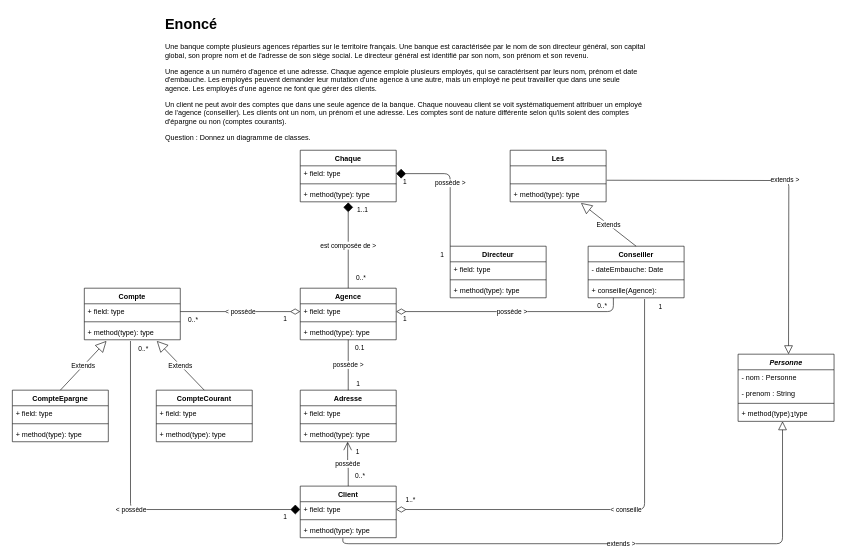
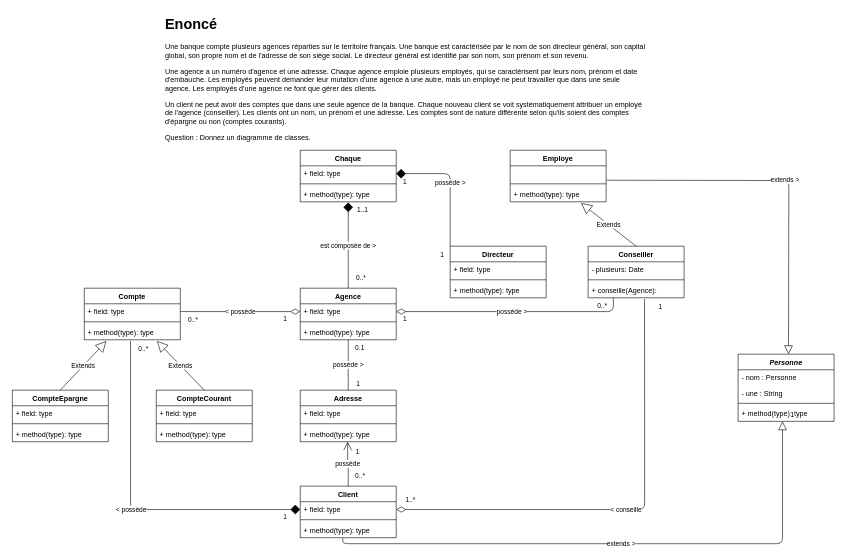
  <mxCell id="0" />
  <mxCell id="1" parent="0" />
  <mxCell id="2" value="&lt;h1&gt;Enoncé&lt;/h1&gt;&lt;p&gt;Une banque compte plusieurs agences réparties sur le territoire français. Une banque est caractérisée par le nom de son directeur général, son capital global, son propre nom et de l'adresse de son siège social. Le directeur général est identifié par son nom, son prénom et son revenu.&lt;/p&gt;&lt;p&gt;Une agence a un numéro d'agence et une adresse. Chaque agence emploie plusieurs employés, qui se caractérisent par leurs nom, prénom et date d'embauche. Les employés peuvent demander leur mutation d'une agence à une autre, mais un employé ne peut travailler que dans une seule agence. Les employés d'une agence ne font que gérer des clients.&lt;br&gt;&lt;/p&gt;&lt;p&gt;Un client ne peut avoir des comptes que dans une seule agence de la banque. Chaque nouveau client se voit systématiquement attribuer un employé de l'agence (conseiller). Les clients ont un nom, un prénom et une adresse. Les comptes sont de nature différente selon qu'ils soient des comptes d'épargne ou non (comptes courants).&lt;/p&gt;&lt;p&gt;Question : Donnez un diagramme de classes.&lt;/p&gt;" style="text;html=1;strokeColor=none;fillColor=none;spacing=5;spacingTop=-20;whiteSpace=wrap;overflow=hidden;rounded=0;" vertex="1" parent="1"><mxGeometry x="270" y="20" width="810" height="220" as="geometry" /></mxCell>
  <mxCell id="3" value="Chaque" style="swimlane;fontStyle=1;align=center;verticalAlign=top;childLayout=stackLayout;horizontal=1;startSize=26;horizontalStack=0;resizeParent=1;resizeParentMax=0;resizeLast=0;collapsible=1;marginBottom=0;" vertex="1" parent="1"><mxGeometry x="500" y="250" width="160" height="86" as="geometry" /></mxCell>
  <mxCell id="4" value="+ field: type" style="text;strokeColor=none;fillColor=none;align=left;verticalAlign=top;spacingLeft=4;spacingRight=4;overflow=hidden;rotatable=0;points=[[0,0.5],[1,0.5]];portConstraint=eastwest;" vertex="1" parent="3"><mxGeometry y="26" width="160" height="26" as="geometry" /></mxCell>
  <mxCell id="5" value="" style="line;strokeWidth=1;fillColor=none;align=left;verticalAlign=middle;spacingTop=-1;spacingLeft=3;spacingRight=3;rotatable=0;labelPosition=right;points=[];portConstraint=eastwest;" vertex="1" parent="3"><mxGeometry y="52" width="160" height="8" as="geometry" /></mxCell>
  <mxCell id="6" value="+ method(type): type" style="text;strokeColor=none;fillColor=none;align=left;verticalAlign=top;spacingLeft=4;spacingRight=4;overflow=hidden;rotatable=0;points=[[0,0.5],[1,0.5]];portConstraint=eastwest;" vertex="1" parent="3"><mxGeometry y="60" width="160" height="26" as="geometry" /></mxCell>
  <mxCell id="7" value="Agence" style="swimlane;fontStyle=1;align=center;verticalAlign=top;childLayout=stackLayout;horizontal=1;startSize=26;horizontalStack=0;resizeParent=1;resizeParentMax=0;resizeLast=0;collapsible=1;marginBottom=0;" vertex="1" parent="1"><mxGeometry x="500" y="480" width="160" height="86" as="geometry" /></mxCell>
  <mxCell id="8" value="+ field: type" style="text;strokeColor=none;fillColor=none;align=left;verticalAlign=top;spacingLeft=4;spacingRight=4;overflow=hidden;rotatable=0;points=[[0,0.5],[1,0.5]];portConstraint=eastwest;" vertex="1" parent="7"><mxGeometry y="26" width="160" height="26" as="geometry" /></mxCell>
  <mxCell id="9" value="" style="line;strokeWidth=1;fillColor=none;align=left;verticalAlign=middle;spacingTop=-1;spacingLeft=3;spacingRight=3;rotatable=0;labelPosition=right;points=[];portConstraint=eastwest;" vertex="1" parent="7"><mxGeometry y="52" width="160" height="8" as="geometry" /></mxCell>
  <mxCell id="10" value="+ method(type): type" style="text;strokeColor=none;fillColor=none;align=left;verticalAlign=top;spacingLeft=4;spacingRight=4;overflow=hidden;rotatable=0;points=[[0,0.5],[1,0.5]];portConstraint=eastwest;" vertex="1" parent="7"><mxGeometry y="60" width="160" height="26" as="geometry" /></mxCell>
  <mxCell id="11" value="Directeur" style="swimlane;fontStyle=1;align=center;verticalAlign=top;childLayout=stackLayout;horizontal=1;startSize=26;horizontalStack=0;resizeParent=1;resizeParentMax=0;resizeLast=0;collapsible=1;marginBottom=0;" vertex="1" parent="1"><mxGeometry x="750" y="410" width="160" height="86" as="geometry" /></mxCell>
  <mxCell id="12" value="+ field: type" style="text;strokeColor=none;fillColor=none;align=left;verticalAlign=top;spacingLeft=4;spacingRight=4;overflow=hidden;rotatable=0;points=[[0,0.5],[1,0.5]];portConstraint=eastwest;" vertex="1" parent="11"><mxGeometry y="26" width="160" height="26" as="geometry" /></mxCell>
  <mxCell id="13" value="" style="line;strokeWidth=1;fillColor=none;align=left;verticalAlign=middle;spacingTop=-1;spacingLeft=3;spacingRight=3;rotatable=0;labelPosition=right;points=[];portConstraint=eastwest;" vertex="1" parent="11"><mxGeometry y="52" width="160" height="8" as="geometry" /></mxCell>
  <mxCell id="14" value="+ method(type): type" style="text;strokeColor=none;fillColor=none;align=left;verticalAlign=top;spacingLeft=4;spacingRight=4;overflow=hidden;rotatable=0;points=[[0,0.5],[1,0.5]];portConstraint=eastwest;" vertex="1" parent="11"><mxGeometry y="60" width="160" height="26" as="geometry" /></mxCell>
  <mxCell id="15" value="Adresse" style="swimlane;fontStyle=1;align=center;verticalAlign=top;childLayout=stackLayout;horizontal=1;startSize=26;horizontalStack=0;resizeParent=1;resizeParentMax=0;resizeLast=0;collapsible=1;marginBottom=0;" vertex="1" parent="1"><mxGeometry x="500" y="650" width="160" height="86" as="geometry" /></mxCell>
  <mxCell id="16" value="+ field: type" style="text;strokeColor=none;fillColor=none;align=left;verticalAlign=top;spacingLeft=4;spacingRight=4;overflow=hidden;rotatable=0;points=[[0,0.5],[1,0.5]];portConstraint=eastwest;" vertex="1" parent="15"><mxGeometry y="26" width="160" height="26" as="geometry" /></mxCell>
  <mxCell id="17" value="" style="line;strokeWidth=1;fillColor=none;align=left;verticalAlign=middle;spacingTop=-1;spacingLeft=3;spacingRight=3;rotatable=0;labelPosition=right;points=[];portConstraint=eastwest;" vertex="1" parent="15"><mxGeometry y="52" width="160" height="8" as="geometry" /></mxCell>
  <mxCell id="18" value="+ method(type): type" style="text;strokeColor=none;fillColor=none;align=left;verticalAlign=top;spacingLeft=4;spacingRight=4;overflow=hidden;rotatable=0;points=[[0,0.5],[1,0.5]];portConstraint=eastwest;" vertex="1" parent="15"><mxGeometry y="60" width="160" height="26" as="geometry" /></mxCell>
  <mxCell id="19" value="Compte" style="swimlane;fontStyle=1;align=center;verticalAlign=top;childLayout=stackLayout;horizontal=1;startSize=26;horizontalStack=0;resizeParent=1;resizeParentMax=0;resizeLast=0;collapsible=1;marginBottom=0;" vertex="1" parent="1"><mxGeometry x="140" y="480" width="160" height="86" as="geometry" /></mxCell>
  <mxCell id="20" value="+ field: type" style="text;strokeColor=none;fillColor=none;align=left;verticalAlign=top;spacingLeft=4;spacingRight=4;overflow=hidden;rotatable=0;points=[[0,0.5],[1,0.5]];portConstraint=eastwest;" vertex="1" parent="19"><mxGeometry y="26" width="160" height="26" as="geometry" /></mxCell>
  <mxCell id="21" value="" style="line;strokeWidth=1;fillColor=none;align=left;verticalAlign=middle;spacingTop=-1;spacingLeft=3;spacingRight=3;rotatable=0;labelPosition=right;points=[];portConstraint=eastwest;" vertex="1" parent="19"><mxGeometry y="52" width="160" height="8" as="geometry" /></mxCell>
  <mxCell id="22" value="+ method(type): type" style="text;strokeColor=none;fillColor=none;align=left;verticalAlign=top;spacingLeft=4;spacingRight=4;overflow=hidden;rotatable=0;points=[[0,0.5],[1,0.5]];portConstraint=eastwest;" vertex="1" parent="19"><mxGeometry y="60" width="160" height="26" as="geometry" /></mxCell>
  <mxCell id="23" value="CompteEpargne" style="swimlane;fontStyle=1;align=center;verticalAlign=top;childLayout=stackLayout;horizontal=1;startSize=26;horizontalStack=0;resizeParent=1;resizeParentMax=0;resizeLast=0;collapsible=1;marginBottom=0;" vertex="1" parent="1"><mxGeometry x="20" y="650" width="160" height="86" as="geometry" /></mxCell>
  <mxCell id="24" value="+ field: type" style="text;strokeColor=none;fillColor=none;align=left;verticalAlign=top;spacingLeft=4;spacingRight=4;overflow=hidden;rotatable=0;points=[[0,0.5],[1,0.5]];portConstraint=eastwest;" vertex="1" parent="23"><mxGeometry y="26" width="160" height="26" as="geometry" /></mxCell>
  <mxCell id="25" value="" style="line;strokeWidth=1;fillColor=none;align=left;verticalAlign=middle;spacingTop=-1;spacingLeft=3;spacingRight=3;rotatable=0;labelPosition=right;points=[];portConstraint=eastwest;" vertex="1" parent="23"><mxGeometry y="52" width="160" height="8" as="geometry" /></mxCell>
  <mxCell id="26" value="+ method(type): type" style="text;strokeColor=none;fillColor=none;align=left;verticalAlign=top;spacingLeft=4;spacingRight=4;overflow=hidden;rotatable=0;points=[[0,0.5],[1,0.5]];portConstraint=eastwest;" vertex="1" parent="23"><mxGeometry y="60" width="160" height="26" as="geometry" /></mxCell>
  <mxCell id="27" value="CompteCourant" style="swimlane;fontStyle=1;align=center;verticalAlign=top;childLayout=stackLayout;horizontal=1;startSize=26;horizontalStack=0;resizeParent=1;resizeParentMax=0;resizeLast=0;collapsible=1;marginBottom=0;" vertex="1" parent="1"><mxGeometry y="650" width="160" height="86" as="geometry" x="260" /></mxCell>
  <mxCell id="28" value="+ field: type" style="text;strokeColor=none;fillColor=none;align=left;verticalAlign=top;spacingLeft=4;spacingRight=4;overflow=hidden;rotatable=0;points=[[0,0.5],[1,0.5]];portConstraint=eastwest;" vertex="1" parent="27"><mxGeometry y="26" width="160" height="26" as="geometry" /></mxCell>
  <mxCell id="29" value="" style="line;strokeWidth=1;fillColor=none;align=left;verticalAlign=middle;spacingTop=-1;spacingLeft=3;spacingRight=3;rotatable=0;labelPosition=right;points=[];portConstraint=eastwest;" vertex="1" parent="27"><mxGeometry y="52" width="160" height="8" as="geometry" /></mxCell>
  <mxCell id="30" value="+ method(type): type" style="text;strokeColor=none;fillColor=none;align=left;verticalAlign=top;spacingLeft=4;spacingRight=4;overflow=hidden;rotatable=0;points=[[0,0.5],[1,0.5]];portConstraint=eastwest;" vertex="1" parent="27"><mxGeometry y="60" width="160" height="26" as="geometry" /></mxCell>
- <mxCell id="31" value="Les" style="swimlane;fontStyle=1;align=center;verticalAlign=top;childLayout=stackLayout;horizontal=1;startSize=26;horizontalStack=0;resizeParent=1;resizeParentMax=0;resizeLast=0;collapsible=1;marginBottom=0;" vertex="1" parent="1"><mxGeometry x="850" y="250" width="160" height="86" as="geometry" /></mxCell>
+ <mxCell id="31" value="Employe" style="swimlane;fontStyle=1;align=center;verticalAlign=top;childLayout=stackLayout;horizontal=1;startSize=26;horizontalStack=0;resizeParent=1;resizeParentMax=0;resizeLast=0;collapsible=1;marginBottom=0;" vertex="1" parent="1"><mxGeometry x="850" y="250" width="160" height="86" as="geometry" /></mxCell>
  <mxCell id="32" value=" " style="text;strokeColor=none;fillColor=none;align=left;verticalAlign=top;spacingLeft=4;spacingRight=4;overflow=hidden;rotatable=0;points=[[0,0.5],[1,0.5]];portConstraint=eastwest;" vertex="1" parent="31"><mxGeometry y="26" width="160" height="26" as="geometry" /></mxCell>
  <mxCell id="33" value="" style="line;strokeWidth=1;fillColor=none;align=left;verticalAlign=middle;spacingTop=-1;spacingLeft=3;spacingRight=3;rotatable=0;labelPosition=right;points=[];portConstraint=eastwest;" vertex="1" parent="31"><mxGeometry y="52" width="160" height="8" as="geometry" /></mxCell>
  <mxCell id="34" value="+ method(type): type" style="text;strokeColor=none;fillColor=none;align=left;verticalAlign=top;spacingLeft=4;spacingRight=4;overflow=hidden;rotatable=0;points=[[0,0.5],[1,0.5]];portConstraint=eastwest;" vertex="1" parent="31"><mxGeometry y="60" width="160" height="26" as="geometry" /></mxCell>
  <mxCell id="35" value="est composée de &amp;gt; " style="endArrow=none;html=1;endSize=12;startArrow=diamond;startSize=14;startFill=1;edgeStyle=orthogonalEdgeStyle;exitX=0.5;exitY=1.038;exitDx=0;exitDy=0;exitPerimeter=0;entryX=0.5;entryY=0;entryDx=0;entryDy=0;endFill=0;" edge="1" parent="1" source="6" target="7"><mxGeometry relative="1" as="geometry"><mxPoint x="640" y="380" as="sourcePoint" /><mxPoint x="800" y="380" as="targetPoint" /></mxGeometry></mxCell>
  <mxCell id="36" value="&amp;nbsp;1..1" style="edgeLabel;resizable=0;html=1;align=left;verticalAlign=top;" connectable="0" vertex="1" parent="35"><mxGeometry x="-1" relative="1" as="geometry"><mxPoint x="10" as="offset" /></mxGeometry></mxCell>
  <mxCell id="37" value="0..*" style="edgeLabel;resizable=0;html=1;align=right;verticalAlign=top;" connectable="0" vertex="1" parent="35"><mxGeometry x="1" relative="1" as="geometry"><mxPoint x="30" y="-29.99" as="offset" /></mxGeometry></mxCell>
  <mxCell id="38" value="Extends" style="endArrow=block;endSize=16;endFill=0;html=1;exitX=0.5;exitY=0;exitDx=0;exitDy=0;entryX=0.231;entryY=1.077;entryDx=0;entryDy=0;entryPerimeter=0;" edge="1" parent="1" source="23" target="22"><mxGeometry width="160" relative="1" as="geometry"><mxPoint x="-120" y="530" as="sourcePoint" /><mxPoint x="40" y="530" as="targetPoint" /></mxGeometry></mxCell>
  <mxCell id="39" value="Extends" style="endArrow=block;endSize=16;endFill=0;html=1;exitX=0.5;exitY=0;exitDx=0;exitDy=0;entryX=0.756;entryY=1.077;entryDx=0;entryDy=0;entryPerimeter=0;" edge="1" parent="1" source="27" target="22"><mxGeometry width="160" relative="1" as="geometry"><mxPoint x="100" y="650" as="sourcePoint" /><mxPoint x="220" y="576.988" as="targetPoint" /></mxGeometry></mxCell>
  <mxCell id="40" value="possède &amp;gt;" style="endArrow=none;html=1;endSize=12;startArrow=none;startSize=14;startFill=0;edgeStyle=orthogonalEdgeStyle;exitX=0.5;exitY=1;exitDx=0;exitDy=0;entryX=0.5;entryY=0;entryDx=0;entryDy=0;endFill=0;" edge="1" parent="1" source="7" target="15"><mxGeometry relative="1" as="geometry"><mxPoint x="760" y="610" as="sourcePoint" /><mxPoint x="920" y="610" as="targetPoint" /></mxGeometry></mxCell>
  <mxCell id="41" value="0.1" style="edgeLabel;resizable=0;html=1;align=left;verticalAlign=top;" connectable="0" vertex="1" parent="40"><mxGeometry x="-1" relative="1" as="geometry"><mxPoint x="10" as="offset" /></mxGeometry></mxCell>
  <mxCell id="42" value="1" style="edgeLabel;resizable=0;html=1;align=right;verticalAlign=top;" connectable="0" vertex="1" parent="40"><mxGeometry x="1" relative="1" as="geometry"><mxPoint x="20" y="-24" as="offset" /></mxGeometry></mxCell>
  <mxCell id="43" value="possède &amp;gt;" style="endArrow=none;html=1;endSize=12;startArrow=diamondThin;startSize=14;startFill=0;edgeStyle=orthogonalEdgeStyle;exitX=1;exitY=0.5;exitDx=0;exitDy=0;endFill=0;entryX=0.263;entryY=1;entryDx=0;entryDy=0;entryPerimeter=0;" edge="1" parent="1" source="8" target="49"><mxGeometry relative="1" as="geometry"><mxPoint x="710" y="566" as="sourcePoint" /><mxPoint x="700" y="450" as="targetPoint" /></mxGeometry></mxCell>
  <mxCell id="44" value="1" style="edgeLabel;resizable=0;html=1;align=left;verticalAlign=top;" connectable="0" vertex="1" parent="43"><mxGeometry x="-1" relative="1" as="geometry"><mxPoint x="10" as="offset" /></mxGeometry></mxCell>
  <mxCell id="45" value="0..*" style="edgeLabel;resizable=0;html=1;align=right;verticalAlign=top;" connectable="0" vertex="1" parent="43"><mxGeometry x="1" relative="1" as="geometry"><mxPoint x="-10" y="1" as="offset" /></mxGeometry></mxCell>
  <mxCell id="46" value="Conseiller" style="swimlane;fontStyle=1;align=center;verticalAlign=top;childLayout=stackLayout;horizontal=1;startSize=26;horizontalStack=0;resizeParent=1;resizeParentMax=0;resizeLast=0;collapsible=1;marginBottom=0;" vertex="1" parent="1"><mxGeometry x="980" y="410" width="160" height="86" as="geometry" /></mxCell>
- <mxCell id="47" value="- dateEmbauche: Date " style="text;strokeColor=none;fillColor=none;align=left;verticalAlign=top;spacingLeft=4;spacingRight=4;overflow=hidden;rotatable=0;points=[[0,0.5],[1,0.5]];portConstraint=eastwest;" vertex="1" parent="46"><mxGeometry y="26" width="160" height="26" as="geometry" /></mxCell>
+ <mxCell id="47" value="- plusieurs: Date " style="text;strokeColor=none;fillColor=none;align=left;verticalAlign=top;spacingLeft=4;spacingRight=4;overflow=hidden;rotatable=0;points=[[0,0.5],[1,0.5]];portConstraint=eastwest;" vertex="1" parent="46"><mxGeometry y="26" width="160" height="26" as="geometry" /></mxCell>
  <mxCell id="48" value="" style="line;strokeWidth=1;fillColor=none;align=left;verticalAlign=middle;spacingTop=-1;spacingLeft=3;spacingRight=3;rotatable=0;labelPosition=right;points=[];portConstraint=eastwest;" vertex="1" parent="46"><mxGeometry y="52" width="160" height="8" as="geometry" /></mxCell>
  <mxCell id="49" value="+ conseille(Agence): " style="text;strokeColor=none;fillColor=none;align=left;verticalAlign=top;spacingLeft=4;spacingRight=4;overflow=hidden;rotatable=0;points=[[0,0.5],[1,0.5]];portConstraint=eastwest;" vertex="1" parent="46"><mxGeometry y="60" width="160" height="26" as="geometry" /></mxCell>
  <mxCell id="50" value="Extends" style="endArrow=block;endSize=16;endFill=0;html=1;exitX=0.5;exitY=0;exitDx=0;exitDy=0;entryX=0.738;entryY=1.077;entryDx=0;entryDy=0;entryPerimeter=0;" edge="1" parent="1" source="46" target="34"><mxGeometry width="160" relative="1" as="geometry"><mxPoint x="980" y="637" as="sourcePoint" /><mxPoint x="938" y="568" as="targetPoint" /></mxGeometry></mxCell>
  <mxCell id="51" value="&amp;lt; possède" style="endArrow=none;html=1;endSize=12;startArrow=diamondThin;startSize=14;startFill=0;edgeStyle=orthogonalEdgeStyle;exitX=0;exitY=0.5;exitDx=0;exitDy=0;entryX=1;entryY=0.5;entryDx=0;entryDy=0;endFill=0;" edge="1" parent="1" source="8" target="20"><mxGeometry relative="1" as="geometry"><mxPoint x="270" y="440" as="sourcePoint" /><mxPoint x="470" y="440" as="targetPoint" /></mxGeometry></mxCell>
  <mxCell id="52" value="1" style="edgeLabel;resizable=0;html=1;align=left;verticalAlign=top;" connectable="0" vertex="1" parent="51"><mxGeometry x="-1" relative="1" as="geometry"><mxPoint x="-30" as="offset" /></mxGeometry></mxCell>
  <mxCell id="53" value="0..*" style="edgeLabel;resizable=0;html=1;align=right;verticalAlign=top;" connectable="0" vertex="1" parent="51"><mxGeometry x="1" relative="1" as="geometry"><mxPoint x="30" y="1" as="offset" /></mxGeometry></mxCell>
  <mxCell id="54" value="possède &amp;gt;" style="endArrow=none;html=1;endSize=12;startArrow=diamond;startSize=14;startFill=1;edgeStyle=orthogonalEdgeStyle;exitX=1;exitY=0.5;exitDx=0;exitDy=0;entryX=0;entryY=0;entryDx=0;entryDy=0;endFill=0;" edge="1" parent="1" source="4" target="11"><mxGeometry relative="1" as="geometry"><mxPoint x="660" y="594" as="sourcePoint" /><mxPoint x="860" y="594" as="targetPoint" /></mxGeometry></mxCell>
  <mxCell id="55" value="1" style="edgeLabel;resizable=0;html=1;align=left;verticalAlign=top;" connectable="0" vertex="1" parent="54"><mxGeometry x="-1" relative="1" as="geometry"><mxPoint x="10" as="offset" /></mxGeometry></mxCell>
  <mxCell id="56" value="1" style="edgeLabel;resizable=0;html=1;align=right;verticalAlign=top;" connectable="0" vertex="1" parent="54"><mxGeometry x="1" relative="1" as="geometry"><mxPoint x="-10" y="1" as="offset" /></mxGeometry></mxCell>
  <mxCell id="57" value="Client" style="swimlane;fontStyle=1;align=center;verticalAlign=top;childLayout=stackLayout;horizontal=1;startSize=26;horizontalStack=0;resizeParent=1;resizeParentMax=0;resizeLast=0;collapsible=1;marginBottom=0;" vertex="1" parent="1"><mxGeometry x="500" y="810" width="160" height="86" as="geometry" /></mxCell>
  <mxCell id="58" value="+ field: type" style="text;strokeColor=none;fillColor=none;align=left;verticalAlign=top;spacingLeft=4;spacingRight=4;overflow=hidden;rotatable=0;points=[[0,0.5],[1,0.5]];portConstraint=eastwest;" vertex="1" parent="57"><mxGeometry y="26" width="160" height="26" as="geometry" /></mxCell>
  <mxCell id="59" value="" style="line;strokeWidth=1;fillColor=none;align=left;verticalAlign=middle;spacingTop=-1;spacingLeft=3;spacingRight=3;rotatable=0;labelPosition=right;points=[];portConstraint=eastwest;" vertex="1" parent="57"><mxGeometry y="52" width="160" height="8" as="geometry" /></mxCell>
  <mxCell id="60" value="+ method(type): type" style="text;strokeColor=none;fillColor=none;align=left;verticalAlign=top;spacingLeft=4;spacingRight=4;overflow=hidden;rotatable=0;points=[[0,0.5],[1,0.5]];portConstraint=eastwest;" vertex="1" parent="57"><mxGeometry y="60" width="160" height="26" as="geometry" /></mxCell>
  <mxCell id="61" value="&amp;lt; possède" style="endArrow=none;html=1;endSize=12;startArrow=diamond;startSize=14;startFill=1;edgeStyle=orthogonalEdgeStyle;exitX=0;exitY=0.5;exitDx=0;exitDy=0;entryX=0.481;entryY=1.077;entryDx=0;entryDy=0;endFill=0;entryPerimeter=0;" edge="1" parent="1" source="58" target="22"><mxGeometry relative="1" as="geometry"><mxPoint x="420" y="852.5" as="sourcePoint" /><mxPoint x="220" y="852.5" as="targetPoint" /><Array as="points"><mxPoint x="217" y="849" /></Array></mxGeometry></mxCell>
  <mxCell id="62" value="1" style="edgeLabel;resizable=0;html=1;align=left;verticalAlign=top;" connectable="0" vertex="1" parent="61"><mxGeometry x="-1" relative="1" as="geometry"><mxPoint x="-30" as="offset" /></mxGeometry></mxCell>
  <mxCell id="63" value="0..*" style="edgeLabel;resizable=0;html=1;align=right;verticalAlign=top;" connectable="0" vertex="1" parent="61"><mxGeometry x="1" relative="1" as="geometry"><mxPoint x="30" y="1" as="offset" /></mxGeometry></mxCell>
  <mxCell id="64" value="&amp;lt; conseille" style="endArrow=none;html=1;endSize=12;startArrow=diamondThin;startSize=14;startFill=0;edgeStyle=orthogonalEdgeStyle;entryX=0.588;entryY=1.077;entryDx=0;entryDy=0;endFill=0;entryPerimeter=0;exitX=1;exitY=0.5;exitDx=0;exitDy=0;" edge="1" parent="1" source="58" target="49"><mxGeometry relative="1" as="geometry"><mxPoint x="780" y="850" as="sourcePoint" /><mxPoint x="1020" y="736.002" as="targetPoint" /><Array as="points"><mxPoint x="1074" y="849" /></Array></mxGeometry></mxCell>
  <mxCell id="65" value="1..*" style="edgeLabel;resizable=0;html=1;align=left;verticalAlign=top;" connectable="0" vertex="1" parent="64"><mxGeometry x="-1" relative="1" as="geometry"><mxPoint x="14" y="-29" as="offset" /></mxGeometry></mxCell>
  <mxCell id="66" value="1" style="edgeLabel;resizable=0;html=1;align=right;verticalAlign=top;" connectable="0" vertex="1" parent="64"><mxGeometry x="1" relative="1" as="geometry"><mxPoint x="30" y="1" as="offset" /></mxGeometry></mxCell>
  <mxCell id="67" value="possède " style="endArrow=open;html=1;endSize=12;startArrow=none;startSize=14;startFill=0;edgeStyle=orthogonalEdgeStyle;exitX=0.5;exitY=0;exitDx=0;exitDy=0;entryX=0.494;entryY=1;entryDx=0;entryDy=0;endFill=0;entryPerimeter=0;" edge="1" parent="1" source="57" target="18"><mxGeometry relative="1" as="geometry"><mxPoint x="780" y="650" as="sourcePoint" /><mxPoint x="780" y="734" as="targetPoint" /></mxGeometry></mxCell>
  <mxCell id="68" value="0..*" style="edgeLabel;resizable=0;html=1;align=left;verticalAlign=top;" connectable="0" vertex="1" parent="67"><mxGeometry x="-1" relative="1" as="geometry"><mxPoint x="10" y="-30" as="offset" /></mxGeometry></mxCell>
  <mxCell id="69" value="1" style="edgeLabel;resizable=0;html=1;align=right;verticalAlign=top;" connectable="0" vertex="1" parent="67"><mxGeometry x="1" relative="1" as="geometry"><mxPoint x="20" y="4" as="offset" /></mxGeometry></mxCell>
  <mxCell id="70" value="Personne" style="swimlane;fontStyle=3;align=center;verticalAlign=top;childLayout=stackLayout;horizontal=1;startSize=26;horizontalStack=0;resizeParent=1;resizeParentMax=0;resizeLast=0;collapsible=1;marginBottom=0;" vertex="1" parent="1"><mxGeometry x="1230" y="590" width="160" height="112" as="geometry" /></mxCell>
  <mxCell id="71" value="- nom : Personne" style="text;strokeColor=none;fillColor=none;align=left;verticalAlign=top;spacingLeft=4;spacingRight=4;overflow=hidden;rotatable=0;points=[[0,0.5],[1,0.5]];portConstraint=eastwest;" vertex="1" parent="70"><mxGeometry y="26" width="160" height="26" as="geometry" /></mxCell>
- <mxCell id="72" value="- prenom : String" style="text;strokeColor=none;fillColor=none;align=left;verticalAlign=top;spacingLeft=4;spacingRight=4;overflow=hidden;rotatable=0;points=[[0,0.5],[1,0.5]];portConstraint=eastwest;" vertex="1" parent="70"><mxGeometry y="52" width="160" height="26" as="geometry" /></mxCell>
+ <mxCell id="72" value="- une : String" style="text;strokeColor=none;fillColor=none;align=left;verticalAlign=top;spacingLeft=4;spacingRight=4;overflow=hidden;rotatable=0;points=[[0,0.5],[1,0.5]];portConstraint=eastwest;" vertex="1" parent="70"><mxGeometry y="52" width="160" height="26" as="geometry" /></mxCell>
  <mxCell id="73" value="" style="line;strokeWidth=1;fillColor=none;align=left;verticalAlign=middle;spacingTop=-1;spacingLeft=3;spacingRight=3;rotatable=0;labelPosition=right;points=[];portConstraint=eastwest;" vertex="1" parent="70"><mxGeometry y="78" width="160" height="8" as="geometry" /></mxCell>
  <mxCell id="74" value="+ method(type): type" style="text;strokeColor=none;fillColor=none;align=left;verticalAlign=top;spacingLeft=4;spacingRight=4;overflow=hidden;rotatable=0;points=[[0,0.5],[1,0.5]];portConstraint=eastwest;" vertex="1" parent="70"><mxGeometry y="86" width="160" height="26" as="geometry" /></mxCell>
  <mxCell id="75" value="extends &amp;gt;" style="endArrow=block;html=1;endSize=12;startArrow=none;startSize=14;startFill=0;edgeStyle=orthogonalEdgeStyle;exitX=0.444;exitY=1.038;exitDx=0;exitDy=0;entryX=0.463;entryY=1;entryDx=0;entryDy=0;endFill=0;exitPerimeter=0;entryPerimeter=0;" edge="1" parent="1" source="60" target="74"><mxGeometry relative="1" as="geometry"><mxPoint x="1150" y="930" as="sourcePoint" /><mxPoint x="1150" y="1014" as="targetPoint" /></mxGeometry></mxCell>
  <mxCell id="76" value="1" style="edgeLabel;resizable=0;html=1;align=right;verticalAlign=top;" connectable="0" vertex="1" parent="75"><mxGeometry x="1" relative="1" as="geometry"><mxPoint x="20" y="-24" as="offset" /></mxGeometry></mxCell>
  <mxCell id="77" value="extends &amp;gt;" style="endArrow=block;html=1;endSize=12;startArrow=none;startSize=14;startFill=0;edgeStyle=orthogonalEdgeStyle;entryX=0.463;entryY=1;entryDx=0;entryDy=0;endFill=0;entryPerimeter=0;exitX=1.006;exitY=-0.077;exitDx=0;exitDy=0;exitPerimeter=0;" edge="1" parent="1"><mxGeometry relative="1" as="geometry"><mxPoint x="1010.96" y="299.998" as="sourcePoint" /><mxPoint x="1314.08" y="590" as="targetPoint" /></mxGeometry></mxCell>
